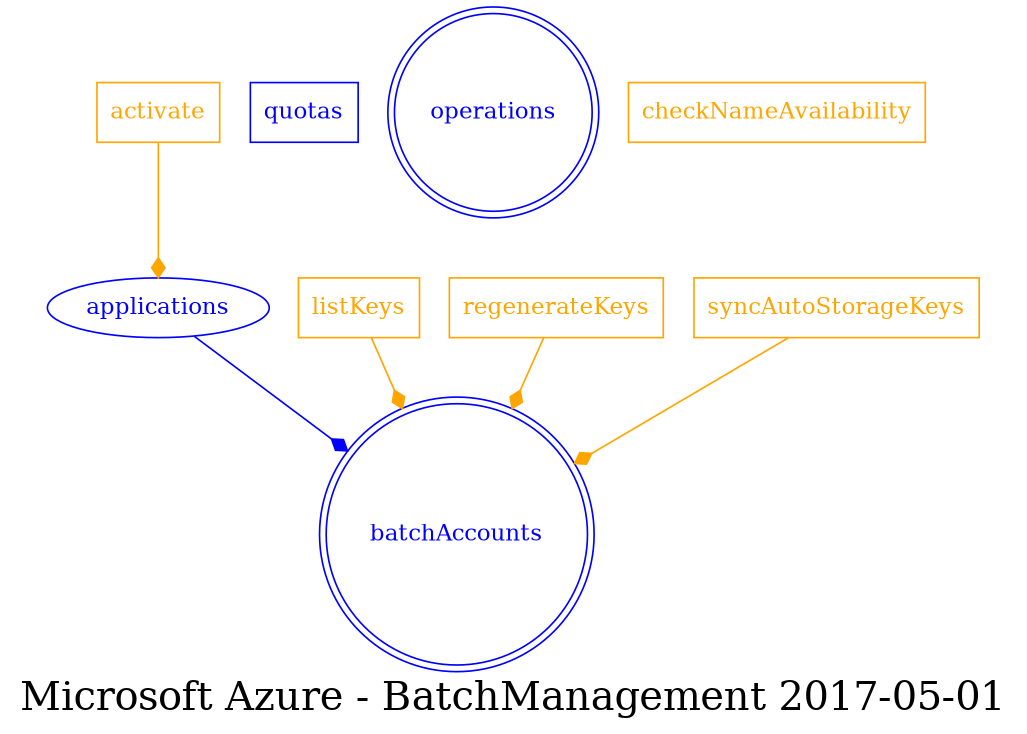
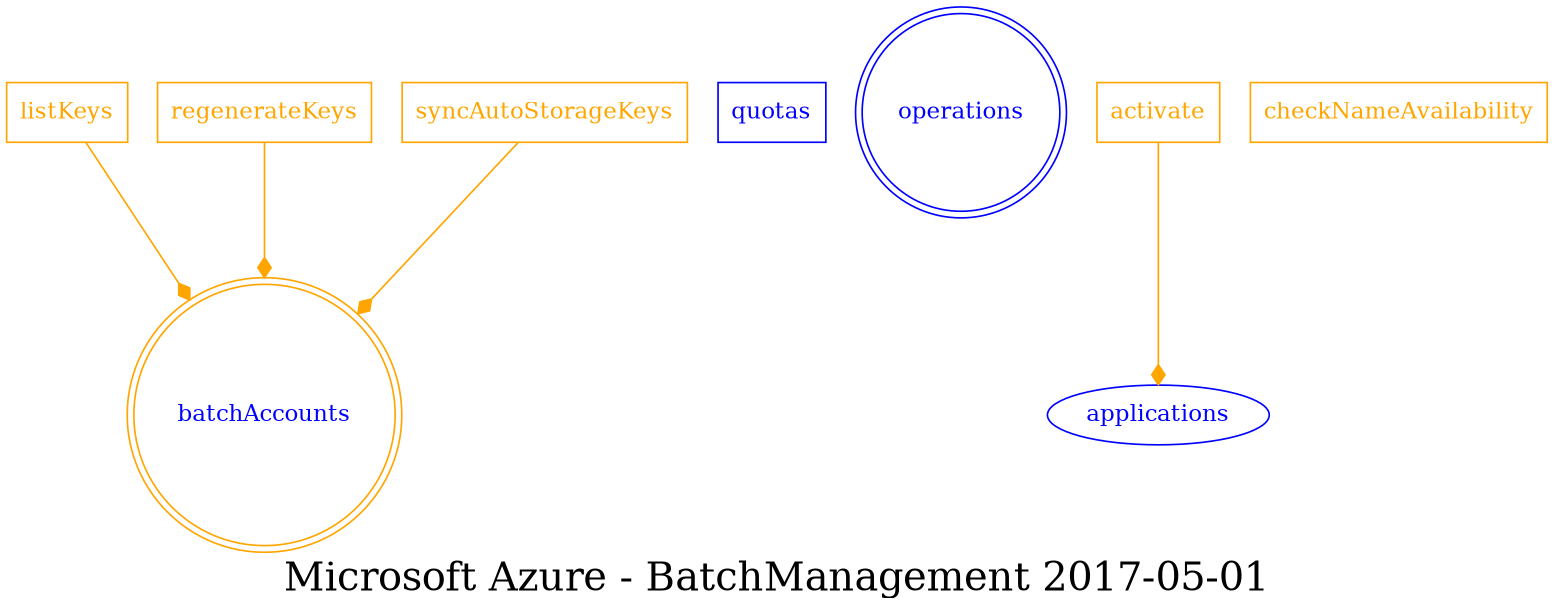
  digraph {
    fontsize=24
    label="Microsoft Azure - BatchManagement 2017-05-01"
    splines=true
    node [color=orange fontcolor=orange shape=box]
    edge [arrowhead=diamond arrowtail=none color=orange fontcolor=orange]
-   batchAccounts [color=blue fontcolor=blue shape=doublecircle]
+   batchAccounts [fontcolor=blue shape=doublecircle]
    quotas [color=blue fontcolor=blue]
    operations [color=blue fontcolor=blue shape=doublecircle]
    applications [color=blue fontcolor=blue shape=ellipse]
    activate
    listKeys
    regenerateKeys
    syncAutoStorageKeys
    checkNameAvailability
-   applications -> batchAccounts [color=blue fontcolor=blue]
    activate -> applications
    listKeys -> batchAccounts
    regenerateKeys -> batchAccounts
    syncAutoStorageKeys -> batchAccounts
  }
